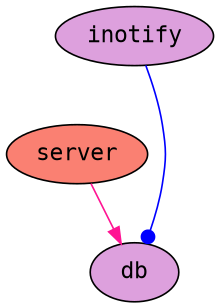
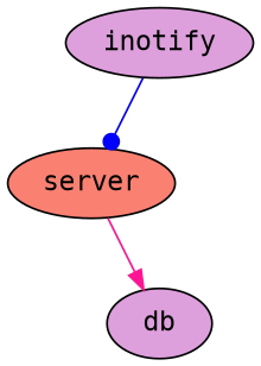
  digraph {
    fontname="DejaVu Sans Mono"
    node [fillcolor=plum fontname="DejaVu Sans Mono" style=filled]
    edge [fontname="DejaVu Sans Mono"]
    server [fillcolor=salmon]
    db
    inotify
    server -> db [arrowhead=normal color=deeppink]
-   inotify -> db [arrowhead=dot color=blue]
+   inotify -> server [arrowhead=dot color=blue]
  }
